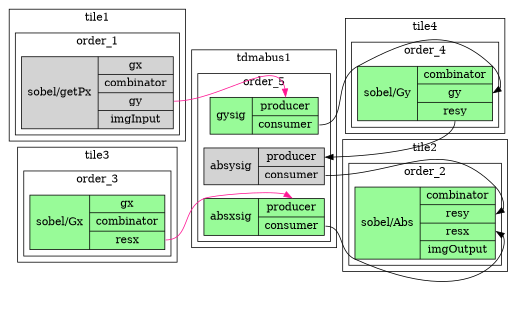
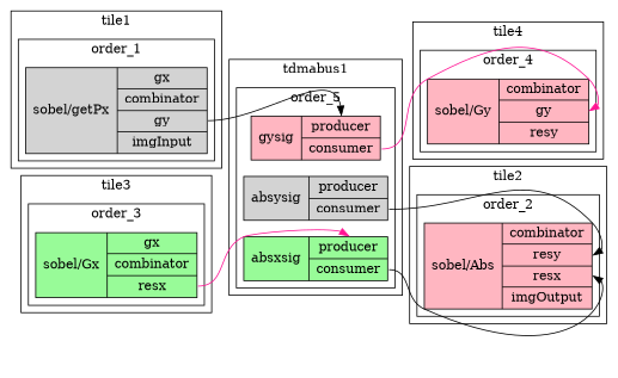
  digraph {
    rankdir=LR
    node [fillcolor=palegreen shape=record style=filled]
    edge [color=deeppink headport=producer tailport=consumer]
-   n1 [height=1.2917 label="{sobel/Abs|{<combinator>combinator|<resy>resy|<resx>resx|<imgOutput>imgOutput}}" width=2.1389]
+   n1 [fillcolor=lightpink height=1.2917 label="{sobel/Abs|{<combinator>combinator|<resy>resy|<resx>resx|<imgOutput>imgOutput}}" width=2.1389]
    n2 [fillcolor=lightgrey height=1.2917 label="{sobel/getPx|{<gx>gx|<combinator>combinator|<gy>gy|<imgInput>imgInput}}" width=2.25]
    n3 [height=0.97222 label="{sobel/Gx|{<gx>gx|<combinator>combinator|<resx>resx}}" width=2.0556]
-   n4 [height=0.65278 label="{gysig|{<producer>producer|<consumer>consumer}}" width=1.625]
+   n4 [fillcolor=lightpink height=0.65278 label="{gysig|{<producer>producer|<consumer>consumer}}" width=1.625]
    n5 [height=0.65278 label="{absxsig|{<producer>producer|<consumer>consumer}}" width=1.8056]
    n6 [fillcolor=lightgrey height=0.65278 label="{absysig|{<producer>producer|<consumer>consumer}}" width=1.8056]
-   n7 [height=0.97222 label="{sobel/Gy|{<combinator>combinator|<gy>gy|<resy>resy}}" width=2.0556]
+   n7 [fillcolor=lightpink height=0.97222 label="{sobel/Gy|{<combinator>combinator|<gy>gy|<resy>resy}}" width=2.0556]
    subgraph cluster_1 {
      label=tile2
      subgraph cluster_2 {
        label=order_2
        n1
      }
    }
    subgraph cluster_3 {
      label=tile1
      subgraph cluster_4 {
        label=order_1
        n2
      }
    }
    subgraph cluster_5 {
      label=tile3
      subgraph cluster_6 {
        label=order_3
        n3
      }
    }
    subgraph cluster_7 {
      label=tdmabus1
      subgraph cluster_8 {
        label=order_5
        n4
        n5
        n6
      }
    }
    subgraph cluster_9 {
      label=tile4
      subgraph cluster_10 {
        label=order_4
        n7
      }
    }
-   n2 -> n4 [tailport=gy]
+   n2 -> n4 [color=black tailport=gy]
    n3 -> n5 [tailport=resx]
-   n4 -> n7 [color=black headport=gy]
+   n4 -> n7 [headport=gy]
    n5 -> n1 [color=black headport=resx]
    n6 -> n1 [color=black headport=resy]
-   n7 -> n6 [color=black tailport=resy]
  }
